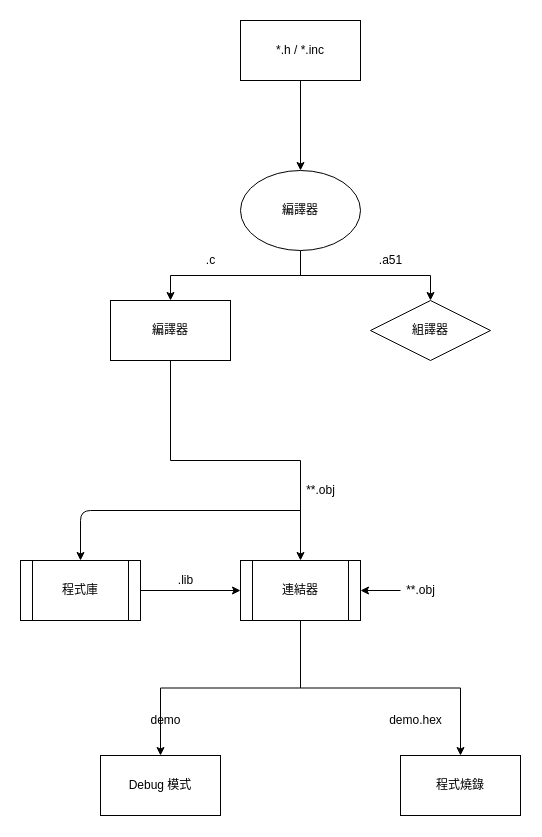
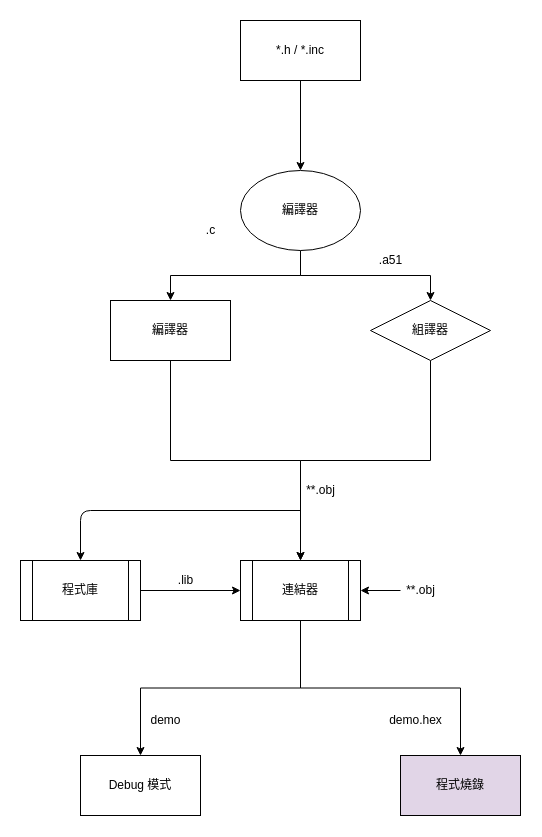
  <mxCell id="0" />
  <mxCell id="1" parent="0" />
  <mxCell id="2" style="edgeStyle=orthogonalEdgeStyle;rounded=0;orthogonalLoop=1;jettySize=auto;html=1;exitX=0.5;exitY=1;exitDx=0;exitDy=0;entryX=0.5;entryY=0;entryDx=0;entryDy=0;" edge="1" parent="1" source="4" target="13"><mxGeometry relative="1" as="geometry" /></mxCell>
  <mxCell id="3" style="edgeStyle=orthogonalEdgeStyle;rounded=0;orthogonalLoop=1;jettySize=auto;html=1;exitX=0.5;exitY=1;exitDx=0;exitDy=0;entryX=0.5;entryY=0;entryDx=0;entryDy=0;" edge="1" parent="1" source="4" target="11"><mxGeometry relative="1" as="geometry" /></mxCell>
  <mxCell id="4" value="編譯器" style="ellipse;whiteSpace=wrap;html=1;" vertex="1" parent="1"><mxGeometry x="240" y="170" width="120" height="80" as="geometry" /></mxCell>
  <mxCell id="5" style="edgeStyle=orthogonalEdgeStyle;rounded=0;orthogonalLoop=1;jettySize=auto;html=1;exitX=0.5;exitY=1;exitDx=0;exitDy=0;entryX=0.5;entryY=0;entryDx=0;entryDy=0;" edge="1" parent="1" source="7" target="15"><mxGeometry relative="1" as="geometry" /></mxCell>
  <mxCell id="6" style="edgeStyle=orthogonalEdgeStyle;rounded=0;orthogonalLoop=1;jettySize=auto;html=1;exitX=0.5;exitY=1;exitDx=0;exitDy=0;entryX=0.5;entryY=0;entryDx=0;entryDy=0;" edge="1" parent="1" source="7" target="16"><mxGeometry relative="1" as="geometry" /></mxCell>
  <mxCell id="7" value="連結器" style="shape=process;whiteSpace=wrap;html=1;backgroundOutline=1;" vertex="1" parent="1"><mxGeometry x="240" y="560" width="120" height="60" as="geometry" /></mxCell>
  <mxCell id="8" style="edgeStyle=orthogonalEdgeStyle;rounded=0;orthogonalLoop=1;jettySize=auto;html=1;exitX=1;exitY=0.5;exitDx=0;exitDy=0;entryX=0;entryY=0.5;entryDx=0;entryDy=0;" edge="1" parent="1" source="9" target="7"><mxGeometry relative="1" as="geometry" /></mxCell>
  <mxCell id="9" value="程式庫" style="shape=process;whiteSpace=wrap;html=1;backgroundOutline=1;" vertex="1" parent="1"><mxGeometry x="20" y="560" width="120" height="60" as="geometry" /></mxCell>
  <mxCell id="10" style="edgeStyle=orthogonalEdgeStyle;rounded=0;orthogonalLoop=1;jettySize=auto;html=1;exitX=0.5;exitY=1;exitDx=0;exitDy=0;entryX=0.5;entryY=0;entryDx=0;entryDy=0;" edge="1" parent="1" source="11" target="7"><mxGeometry relative="1" as="geometry" /></mxCell>
  <mxCell id="11" value="編譯器" style="rounded=0;whiteSpace=wrap;html=1;" vertex="1" parent="1"><mxGeometry x="110" y="300" width="120" height="60" as="geometry" /></mxCell>
+ <mxCell id="12" style="edgeStyle=orthogonalEdgeStyle;rounded=0;orthogonalLoop=1;jettySize=auto;html=1;exitX=0.5;exitY=1;exitDx=0;exitDy=0;entryX=0.5;entryY=0;entryDx=0;entryDy=0;" edge="1" parent="1" source="13" target="7"><mxGeometry relative="1" as="geometry" /></mxCell>
  <mxCell id="13" value="組譯器" style="rhombus;whiteSpace=wrap;html=1;" vertex="1" parent="1"><mxGeometry x="370" y="300" width="120" height="60" as="geometry" /></mxCell>
  <mxCell id="14" value="" style="endArrow=classic;html=1;entryX=0.5;entryY=0;entryDx=0;entryDy=0;" edge="1" parent="1" target="9"><mxGeometry width="50" height="50" relative="1" as="geometry"><mxPoint x="300" y="510" as="sourcePoint" /><mxPoint x="440" y="560" as="targetPoint" /><Array as="points"><mxPoint x="80" y="510" /></Array></mxGeometry></mxCell>
- <mxCell id="15" value="Debug 模式" style="rounded=0;whiteSpace=wrap;html=1;" vertex="1" parent="1"><mxGeometry x="100" y="755" width="120" height="60" as="geometry" /></mxCell>
- <mxCell id="16" value="程式燒錄" style="rounded=0;whiteSpace=wrap;html=1;" vertex="1" parent="1"><mxGeometry x="400" y="755" width="120" height="60" as="geometry" /></mxCell>
+ <mxCell id="15" value="Debug 模式" style="rounded=0;whiteSpace=wrap;html=1;" vertex="1" parent="1"><mxGeometry x="80" y="755" width="120" height="60" as="geometry" /></mxCell>
+ <mxCell id="16" value="程式燒錄" style="rounded=0;whiteSpace=wrap;html=1;fillColor=#e1d5e7;" vertex="1" parent="1"><mxGeometry x="400" y="755" width="120" height="60" as="geometry" /></mxCell>
  <mxCell id="17" style="edgeStyle=orthogonalEdgeStyle;rounded=0;orthogonalLoop=1;jettySize=auto;html=1;exitX=0.5;exitY=1;exitDx=0;exitDy=0;entryX=0.5;entryY=0;entryDx=0;entryDy=0;" edge="1" parent="1" source="18" target="4"><mxGeometry relative="1" as="geometry" /></mxCell>
  <mxCell id="18" value="*.h / *.inc" style="rounded=0;whiteSpace=wrap;html=1;" vertex="1" parent="1"><mxGeometry x="240" y="20" width="120" height="60" as="geometry" /></mxCell>
- <mxCell id="19" value=".c" style="text;html=1;align=center;verticalAlign=middle;resizable=0;points=[];autosize=1;" vertex="1" parent="1"><mxGeometry x="200" y="250" width="20" height="20" as="geometry" /></mxCell>
+ <mxCell id="19" value=".c" style="text;html=1;align=center;verticalAlign=middle;resizable=0;points=[];autosize=1;" vertex="1" parent="1"><mxGeometry x="200" y="220" width="20" height="20" as="geometry" /></mxCell>
  <mxCell id="20" value=".a51" style="text;html=1;align=center;verticalAlign=middle;resizable=0;points=[];autosize=1;" vertex="1" parent="1"><mxGeometry x="370" y="250" width="40" height="20" as="geometry" /></mxCell>
  <mxCell id="21" value="**.obj" style="text;html=1;align=center;verticalAlign=middle;resizable=0;points=[];autosize=1;" vertex="1" parent="1"><mxGeometry x="300" y="480" width="40" height="20" as="geometry" /></mxCell>
  <mxCell id="22" value=".lib" style="text;html=1;align=center;verticalAlign=middle;resizable=0;points=[];autosize=1;" vertex="1" parent="1"><mxGeometry x="170" y="570" width="30" height="20" as="geometry" /></mxCell>
  <mxCell id="23" value="" style="endArrow=classic;html=1;entryX=1;entryY=0.5;entryDx=0;entryDy=0;" edge="1" parent="1" target="7"><mxGeometry width="50" height="50" relative="1" as="geometry"><mxPoint x="400" y="590" as="sourcePoint" /><mxPoint x="380" y="380" as="targetPoint" /></mxGeometry></mxCell>
  <mxCell id="24" value="**.obj" style="text;html=1;align=center;verticalAlign=middle;resizable=0;points=[];autosize=1;" vertex="1" parent="1"><mxGeometry x="400" y="580" width="40" height="20" as="geometry" /></mxCell>
  <mxCell id="25" value="demo" style="text;html=1;align=center;verticalAlign=middle;resizable=0;points=[];autosize=1;" vertex="1" parent="1"><mxGeometry x="140" y="710" width="50" height="20" as="geometry" /></mxCell>
  <mxCell id="26" value="demo.hex" style="text;html=1;align=center;verticalAlign=middle;resizable=0;points=[];autosize=1;" vertex="1" parent="1"><mxGeometry x="380" y="710" width="70" height="20" as="geometry" /></mxCell>
